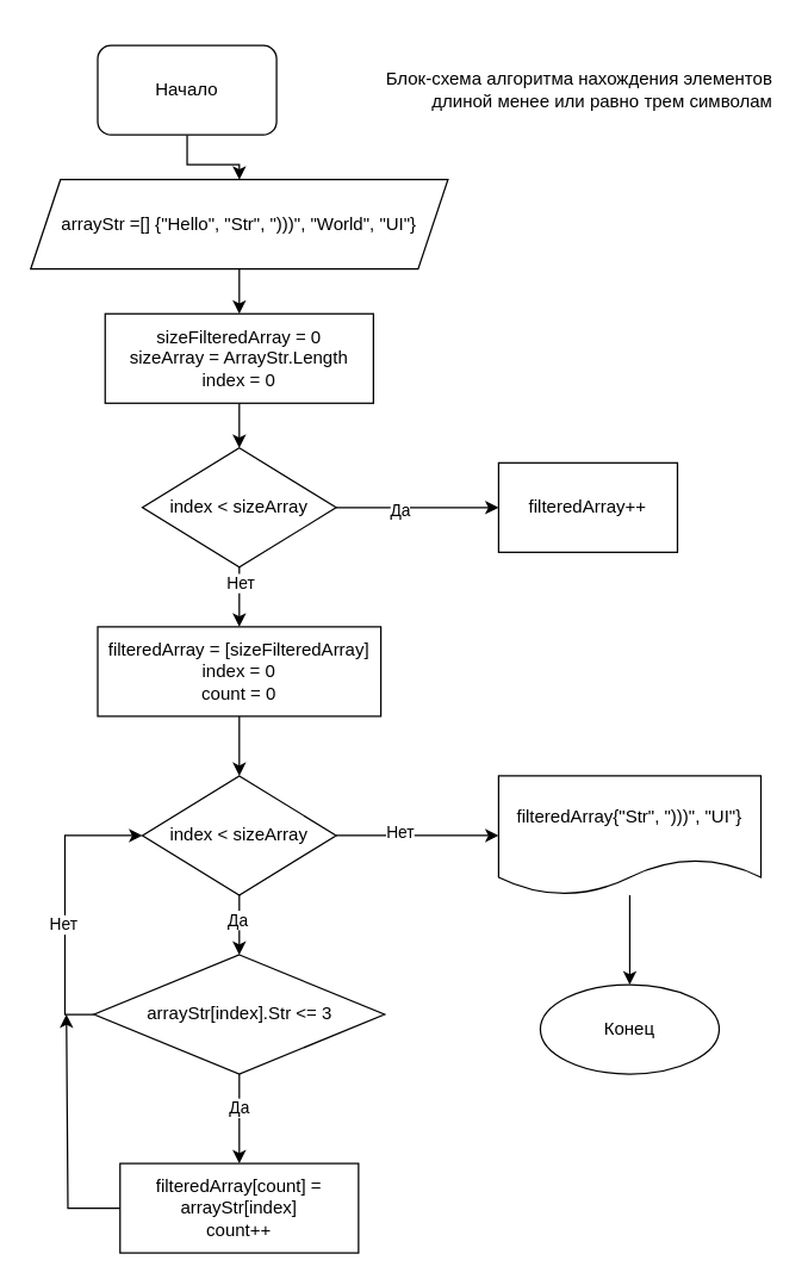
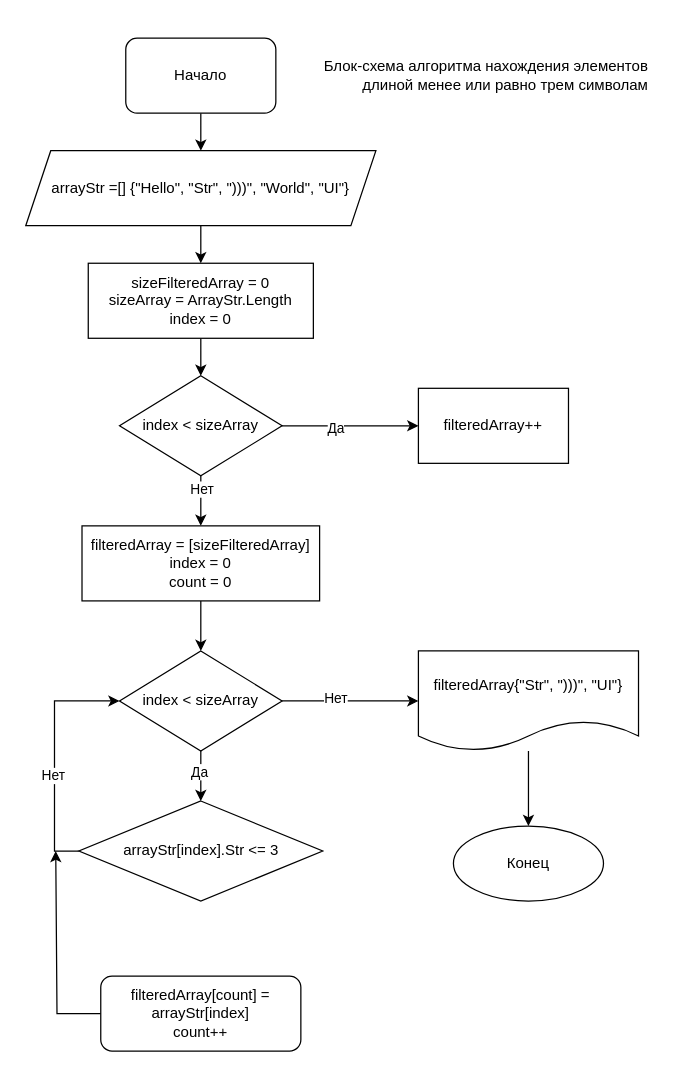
  <mxCell id="0" />
  <mxCell id="1" parent="0" />
  <mxCell id="2" style="edgeStyle=orthogonalEdgeStyle;rounded=0;orthogonalLoop=1;jettySize=auto;html=1;" edge="1" parent="1" source="3" target="5"><mxGeometry relative="1" as="geometry" /></mxCell>
- <mxCell id="3" value="Начало" style="rounded=1;whiteSpace=wrap;html=1;" vertex="1" parent="1"><mxGeometry x="65" y="30" width="120" height="60" as="geometry" /></mxCell>
+ <mxCell id="3" value="Начало" style="rounded=1;whiteSpace=wrap;html=1;" vertex="1" parent="1"><mxGeometry x="100" y="30" width="120" height="60" as="geometry" /></mxCell>
  <mxCell id="4" style="edgeStyle=orthogonalEdgeStyle;rounded=0;orthogonalLoop=1;jettySize=auto;html=1;entryX=0.5;entryY=0;entryDx=0;entryDy=0;" edge="1" parent="1" source="5" target="20"><mxGeometry relative="1" as="geometry" /></mxCell>
  <mxCell id="5" value="arrayStr =[] {&quot;Hello&quot;, &quot;Str&quot;, &quot;)))&quot;, &quot;World&quot;, &quot;UI&quot;}" style="shape=parallelogram;perimeter=parallelogramPerimeter;whiteSpace=wrap;html=1;fixedSize=1;" vertex="1" parent="1"><mxGeometry x="20" y="120" width="280" height="60" as="geometry" /></mxCell>
  <mxCell id="6" style="edgeStyle=orthogonalEdgeStyle;rounded=0;orthogonalLoop=1;jettySize=auto;html=1;entryX=0;entryY=0.5;entryDx=0;entryDy=0;" edge="1" parent="1" source="10" target="12"><mxGeometry relative="1" as="geometry" /></mxCell>
  <mxCell id="7" value="Нет" style="edgeLabel;html=1;align=center;verticalAlign=middle;resizable=0;points=[];" vertex="1" connectable="0" parent="6"><mxGeometry x="-0.229" y="3" relative="1" as="geometry"><mxPoint as="offset" /></mxGeometry></mxCell>
  <mxCell id="8" style="edgeStyle=orthogonalEdgeStyle;rounded=0;orthogonalLoop=1;jettySize=auto;html=1;entryX=0.5;entryY=0;entryDx=0;entryDy=0;" edge="1" parent="1" source="10" target="28"><mxGeometry relative="1" as="geometry" /></mxCell>
  <mxCell id="9" value="Да" style="edgeLabel;html=1;align=center;verticalAlign=middle;resizable=0;points=[];" vertex="1" connectable="0" parent="8"><mxGeometry x="-0.225" y="-2" relative="1" as="geometry"><mxPoint as="offset" /></mxGeometry></mxCell>
  <mxCell id="10" value="index &amp;lt; sizeArray" style="rhombus;whiteSpace=wrap;html=1;" vertex="1" parent="1"><mxGeometry x="95" y="520" width="130" height="80" as="geometry" /></mxCell>
  <mxCell id="11" style="edgeStyle=orthogonalEdgeStyle;rounded=0;orthogonalLoop=1;jettySize=auto;html=1;entryX=0.5;entryY=0;entryDx=0;entryDy=0;" edge="1" parent="1" source="12" target="13"><mxGeometry relative="1" as="geometry" /></mxCell>
  <mxCell id="12" value="filteredArray{&quot;Str&quot;, &quot;)))&quot;, &quot;UI&quot;}" style="shape=document;whiteSpace=wrap;html=1;boundedLbl=1;" vertex="1" parent="1"><mxGeometry x="334" y="520" width="176" height="80" as="geometry" /></mxCell>
  <mxCell id="13" value="Конец" style="ellipse;whiteSpace=wrap;html=1;" vertex="1" parent="1"><mxGeometry x="362" y="660" width="120" height="60" as="geometry" /></mxCell>
  <mxCell id="14" style="edgeStyle=orthogonalEdgeStyle;rounded=0;orthogonalLoop=1;jettySize=auto;html=1;entryX=0.5;entryY=0;entryDx=0;entryDy=0;" edge="1" parent="1" source="18" target="23"><mxGeometry relative="1" as="geometry" /></mxCell>
  <mxCell id="15" value="Нет" style="edgeLabel;html=1;align=center;verticalAlign=middle;resizable=0;points=[];" vertex="1" connectable="0" parent="14"><mxGeometry x="-0.5" relative="1" as="geometry"><mxPoint as="offset" /></mxGeometry></mxCell>
  <mxCell id="16" style="edgeStyle=orthogonalEdgeStyle;rounded=0;orthogonalLoop=1;jettySize=auto;html=1;entryX=0;entryY=0.5;entryDx=0;entryDy=0;" edge="1" parent="1" source="18" target="21"><mxGeometry relative="1" as="geometry" /></mxCell>
  <mxCell id="17" value="Да" style="edgeLabel;html=1;align=center;verticalAlign=middle;resizable=0;points=[];" vertex="1" connectable="0" parent="16"><mxGeometry x="-0.232" y="-1" relative="1" as="geometry"><mxPoint as="offset" /></mxGeometry></mxCell>
  <mxCell id="18" value="index &amp;lt; sizeArray" style="rhombus;whiteSpace=wrap;html=1;" vertex="1" parent="1"><mxGeometry x="95" y="300" width="130" height="80" as="geometry" /></mxCell>
  <mxCell id="19" style="edgeStyle=orthogonalEdgeStyle;rounded=0;orthogonalLoop=1;jettySize=auto;html=1;entryX=0.5;entryY=0;entryDx=0;entryDy=0;" edge="1" parent="1" source="20" target="18"><mxGeometry relative="1" as="geometry" /></mxCell>
  <mxCell id="20" value="sizeFilteredArray = 0&lt;br&gt;sizeArray = ArrayStr.Length&lt;br&gt;index = 0" style="rounded=0;whiteSpace=wrap;html=1;" vertex="1" parent="1"><mxGeometry x="70" y="210" width="180" height="60" as="geometry" /></mxCell>
  <mxCell id="21" value="filteredArray++" style="rounded=0;whiteSpace=wrap;html=1;" vertex="1" parent="1"><mxGeometry x="334" y="310" width="120" height="60" as="geometry" /></mxCell>
  <mxCell id="22" style="edgeStyle=orthogonalEdgeStyle;rounded=0;orthogonalLoop=1;jettySize=auto;html=1;entryX=0.5;entryY=0;entryDx=0;entryDy=0;" edge="1" parent="1" source="23" target="10"><mxGeometry relative="1" as="geometry" /></mxCell>
  <mxCell id="23" value="filteredArray = [sizeFilteredArray]&lt;br&gt;index = 0&lt;br&gt;count = 0" style="rounded=0;whiteSpace=wrap;html=1;" vertex="1" parent="1"><mxGeometry x="65" y="420" width="190" height="60" as="geometry" /></mxCell>
- <mxCell id="24" style="edgeStyle=orthogonalEdgeStyle;rounded=0;orthogonalLoop=1;jettySize=auto;html=1;entryX=0.5;entryY=0;entryDx=0;entryDy=0;" edge="1" parent="1" source="28" target="30"><mxGeometry relative="1" as="geometry" /></mxCell>
- <mxCell id="25" value="Да" style="edgeLabel;html=1;align=center;verticalAlign=middle;resizable=0;points=[];" vertex="1" connectable="0" parent="24"><mxGeometry x="-0.267" y="-1" relative="1" as="geometry"><mxPoint as="offset" /></mxGeometry></mxCell>
  <mxCell id="26" style="edgeStyle=orthogonalEdgeStyle;rounded=0;orthogonalLoop=1;jettySize=auto;html=1;entryX=0;entryY=0.5;entryDx=0;entryDy=0;" edge="1" parent="1" source="28" target="10"><mxGeometry relative="1" as="geometry"><Array as="points"><mxPoint x="43" y="680" /><mxPoint x="43" y="560" /></Array></mxGeometry></mxCell>
  <mxCell id="27" value="Нет" style="edgeLabel;html=1;align=center;verticalAlign=middle;resizable=0;points=[];" vertex="1" connectable="0" parent="26"><mxGeometry x="-0.149" y="2" relative="1" as="geometry"><mxPoint y="1" as="offset" /></mxGeometry></mxCell>
  <mxCell id="28" value="arrayStr[index].Str &amp;lt;= 3" style="rhombus;whiteSpace=wrap;html=1;" vertex="1" parent="1"><mxGeometry x="62.5" y="640" width="195" height="80" as="geometry" /></mxCell>
  <mxCell id="29" style="edgeStyle=orthogonalEdgeStyle;rounded=0;orthogonalLoop=1;jettySize=auto;html=1;exitX=0;exitY=0.5;exitDx=0;exitDy=0;" edge="1" parent="1" source="30"><mxGeometry relative="1" as="geometry"><mxPoint x="44" y="680" as="targetPoint" /><mxPoint x="74" y="810" as="sourcePoint" /><Array as="points"><mxPoint x="45" y="810" /></Array></mxGeometry></mxCell>
- <mxCell id="30" value="filteredArray[count] = arrayStr[index]&lt;br&gt;count++" style="rounded=0;whiteSpace=wrap;html=1;" vertex="1" parent="1"><mxGeometry x="80" y="780" width="160" height="60" as="geometry" /></mxCell>
+ <mxCell id="30" value="filteredArray[count] = arrayStr[index]&lt;br&gt;count++" style="whiteSpace=wrap;html=1;rounded=1;" vertex="1" parent="1"><mxGeometry x="80" y="780" width="160" height="60" as="geometry" /></mxCell>
  <mxCell id="31" value="Блок-схема алгоритма нахождения элементов длиной менее или равно трем символам" style="text;html=1;strokeColor=none;fillColor=none;align=right;verticalAlign=middle;whiteSpace=wrap;rounded=0;" vertex="1" parent="1"><mxGeometry x="230" y="20" width="290" height="80" as="geometry" /></mxCell>
